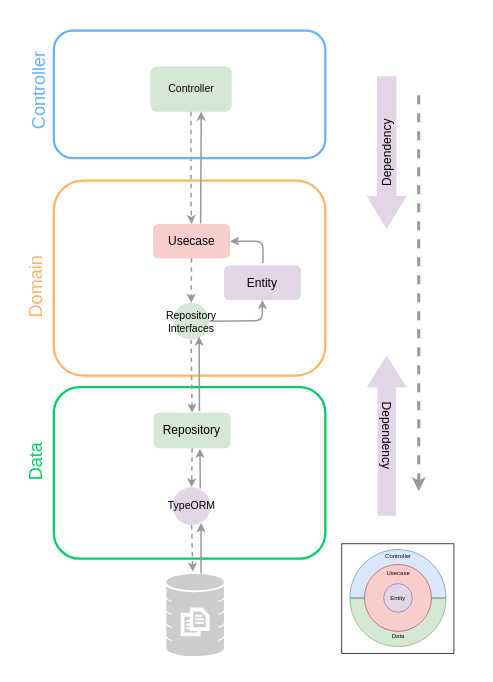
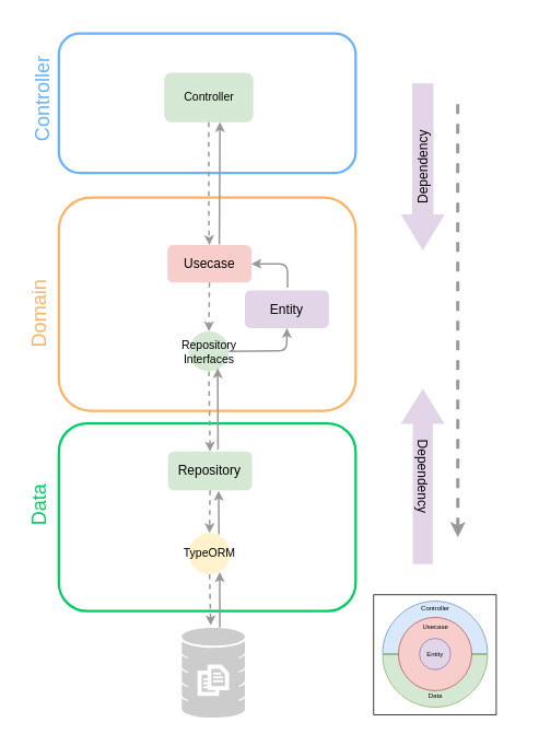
  <mxCell id="0" />
  <mxCell id="1" parent="0" />
  <mxCell id="2" value="" style="group" parent="1" vertex="1" connectable="0"><mxGeometry x="33.066" y="40.253" width="601.174" height="846.747" as="geometry" /></mxCell>
  <mxCell id="3" value="" style="rounded=1;whiteSpace=wrap;html=1;fillColor=#FFFFFF;fontColor=#333333;strokeWidth=3;strokeColor=#66B2FF;" parent="2" vertex="1"><mxGeometry x="38.13" width="361.87" height="170" as="geometry" /></mxCell>
  <mxCell id="4" style="edgeStyle=orthogonalEdgeStyle;rounded=0;orthogonalLoop=1;jettySize=auto;html=1;exitX=0.5;exitY=1;exitDx=0;exitDy=0;" parent="2" edge="1"><mxGeometry relative="1" as="geometry"><mxPoint x="240.123" y="293.613" as="sourcePoint" /><mxPoint x="240.123" y="293.613" as="targetPoint" /></mxGeometry></mxCell>
  <mxCell id="5" value="" style="rounded=1;whiteSpace=wrap;html=1;fillColor=#FFFFFF;fontColor=#333333;strokeWidth=3;strokeColor=#FFB366;" parent="2" vertex="1"><mxGeometry x="38.13" y="200" width="361.87" height="259.87" as="geometry" /></mxCell>
  <mxCell id="6" value="" style="rounded=1;whiteSpace=wrap;html=1;fillColor=#FFFFFF;fontColor=#333333;strokeWidth=3;strokeColor=#00CC66;" parent="2" vertex="1"><mxGeometry x="38.13" y="475.12" width="361.87" height="228.79" as="geometry" /></mxCell>
  <mxCell id="7" value="&lt;h2 style=&quot;font-size: 16px;&quot;&gt;&lt;font color=&quot;#000000&quot; style=&quot;font-weight: normal; font-size: 16px;&quot;&gt;Repository&lt;/font&gt;&lt;/h2&gt;" style="rounded=1;whiteSpace=wrap;html=1;fillColor=#d5e8d4;strokeColor=none;fontStyle=0;fontSize=16;" parent="2" vertex="1"><mxGeometry x="171.265" y="509.422" width="102.414" height="47.283" as="geometry" /></mxCell>
  <mxCell id="8" value="Controller" style="text;html=1;strokeColor=none;fillColor=none;align=center;verticalAlign=middle;whiteSpace=wrap;rounded=0;textDirection=ltr;direction=west;labelPosition=center;verticalLabelPosition=middle;horizontal=0;fontSize=24;fontColor=#66B2FF;" parent="2" vertex="1"><mxGeometry x="-3" y="-20" width="43.51" height="200" as="geometry" /></mxCell>
  <mxCell id="9" value="Domain" style="text;html=1;strokeColor=none;fillColor=none;align=center;verticalAlign=middle;whiteSpace=wrap;rounded=0;textDirection=ltr;direction=west;labelPosition=center;verticalLabelPosition=middle;horizontal=0;fontSize=24;fontColor=#FFB366;" parent="2" vertex="1"><mxGeometry y="280.088" width="30.505" height="122.021" as="geometry" /></mxCell>
  <mxCell id="10" value="Data" style="text;html=1;strokeColor=none;fillColor=none;align=center;verticalAlign=middle;whiteSpace=wrap;rounded=0;textDirection=ltr;direction=west;labelPosition=center;verticalLabelPosition=middle;horizontal=0;fontSize=24;fontColor=#00CC66;" parent="2" vertex="1"><mxGeometry x="-13" y="513.25" width="54.51" height="122.02" as="geometry" /></mxCell>
  <mxCell id="11" value="" style="html=1;aspect=fixed;strokeColor=none;shadow=0;align=center;verticalAlign=top;shape=mxgraph.gcp2.database_3;fontSize=20;fillColor=#CCCCCC;" parent="2" vertex="1"><mxGeometry x="187.93" y="724.1" width="77.07" height="110.1" as="geometry" /></mxCell>
  <mxCell id="12" value="&lt;h2 style=&quot;font-size: 16px;&quot;&gt;&lt;font color=&quot;#000000&quot; style=&quot;font-weight: normal; font-size: 16px;&quot;&gt;Usecase&lt;/font&gt;&lt;/h2&gt;" style="rounded=1;whiteSpace=wrap;html=1;fillColor=#f8cecc;strokeColor=none;fontStyle=0;fontSize=16;" parent="2" vertex="1"><mxGeometry x="170.502" y="257.815" width="102.414" height="45.758" as="geometry" /></mxCell>
  <mxCell id="13" value="&lt;font color=&quot;#000000&quot;&gt;Controller&lt;/font&gt;" style="rounded=1;whiteSpace=wrap;html=1;fontSize=14;align=center;verticalAlign=middle;fillColor=#d5e8d4;strokeColor=none;" parent="2" vertex="1"><mxGeometry x="166.575" y="47.814" width="108.629" height="60.248" as="geometry" /></mxCell>
  <mxCell id="14" value="" style="html=1;labelBackgroundColor=#ffffff;startArrow=none;startFill=0;startSize=6;endArrow=classic;endFill=1;endSize=6;jettySize=auto;orthogonalLoop=1;strokeWidth=2;dashed=1;fontSize=14;entryX=0.5;entryY=0;entryDx=0;entryDy=0;exitX=0.5;exitY=1;exitDx=0;exitDy=0;fontColor=#999999;strokeColor=#999999;" parent="2" source="12" target="21" edge="1"><mxGeometry width="60" height="60" relative="1" as="geometry"><mxPoint x="182.483" y="357.102" as="sourcePoint" /><mxPoint x="187.173" y="506.387" as="targetPoint" /><Array as="points" /></mxGeometry></mxCell>
  <mxCell id="15" value="" style="html=1;labelBackgroundColor=#ffffff;startArrow=none;startFill=0;startSize=6;endArrow=classic;endFill=1;endSize=6;jettySize=auto;orthogonalLoop=1;strokeWidth=4;dashed=1;fontSize=14;fontColor=#999999;strokeColor=#999999;exitX=0.5;exitY=1;exitDx=0;exitDy=0;" parent="2" edge="1"><mxGeometry width="60" height="60" relative="1" as="geometry"><mxPoint x="524.423" y="86.177" as="sourcePoint" /><mxPoint x="524.534" y="613.918" as="targetPoint" /></mxGeometry></mxCell>
- <mxCell id="16" value="&lt;font color=&quot;#000000&quot;&gt;TypeORM&lt;/font&gt;" style="ellipse;whiteSpace=wrap;html=1;aspect=fixed;rounded=1;fontSize=14;align=center;verticalAlign=middle;fillColor=#e1d5e7;strokeColor=none;" parent="2" vertex="1"><mxGeometry x="196.651" y="608.743" width="50.333" height="50.333" as="geometry" /></mxCell>
+ <mxCell id="16" value="&lt;font color=&quot;#000000&quot;&gt;TypeORM&lt;/font&gt;" style="ellipse;whiteSpace=wrap;html=1;aspect=fixed;rounded=1;fontSize=14;align=center;verticalAlign=middle;fillColor=#fff2cc;strokeColor=none;" parent="2" vertex="1"><mxGeometry x="196.651" y="608.743" width="50.333" height="50.333" as="geometry" /></mxCell>
  <mxCell id="17" value="" style="endArrow=classic;html=1;fontSize=14;fontColor=#000000;strokeColor=#999999;strokeWidth=2;entryX=0.602;entryY=1.013;entryDx=0;entryDy=0;exitX=0.729;exitY=0.03;exitDx=0;exitDy=0;entryPerimeter=0;exitPerimeter=0;" parent="2" source="16" target="7" edge="1"><mxGeometry width="50" height="50" relative="1" as="geometry"><mxPoint x="275.968" y="665.017" as="sourcePoint" /><mxPoint x="178.891" y="543.375" as="targetPoint" /><Array as="points" /></mxGeometry></mxCell>
  <mxCell id="18" value="" style="html=1;labelBackgroundColor=#ffffff;startArrow=none;startFill=0;startSize=6;endArrow=classic;endFill=1;endSize=6;jettySize=auto;orthogonalLoop=1;strokeWidth=2;dashed=1;fontSize=14;entryX=0.511;entryY=-0.026;entryDx=0;entryDy=0;exitX=0.5;exitY=1;exitDx=0;exitDy=0;fontColor=#999999;strokeColor=#999999;entryPerimeter=0;" parent="2" source="16" edge="1"><mxGeometry width="60" height="60" relative="1" as="geometry"><mxPoint x="207.978" y="596.378" as="sourcePoint" /><mxPoint x="223.313" y="721.237" as="targetPoint" /><Array as="points" /></mxGeometry></mxCell>
  <mxCell id="19" value="" style="html=1;labelBackgroundColor=#ffffff;startArrow=none;startFill=0;startSize=6;endArrow=classic;endFill=1;endSize=6;jettySize=auto;orthogonalLoop=1;strokeWidth=2;dashed=1;fontSize=14;entryX=0.5;entryY=0;entryDx=0;entryDy=0;exitX=0.5;exitY=1;exitDx=0;exitDy=0;fontColor=#999999;strokeColor=#999999;" parent="2" source="7" target="16" edge="1"><mxGeometry width="60" height="60" relative="1" as="geometry"><mxPoint x="207.978" y="596.378" as="sourcePoint" /><mxPoint x="152.636" y="629.933" as="targetPoint" /><Array as="points" /></mxGeometry></mxCell>
  <mxCell id="20" value="" style="html=1;labelBackgroundColor=#ffffff;startArrow=none;startFill=0;startSize=6;endArrow=classic;endFill=1;endSize=6;jettySize=auto;orthogonalLoop=1;strokeWidth=2;dashed=1;fontSize=14;entryX=0.5;entryY=0;entryDx=0;entryDy=0;exitX=0.5;exitY=1;exitDx=0;exitDy=0;fontColor=#999999;strokeColor=#999999;" parent="2" source="21" target="7" edge="1"><mxGeometry width="60" height="60" relative="1" as="geometry"><mxPoint x="178.129" y="334.032" as="sourcePoint" /><mxPoint x="211.483" y="390.975" as="targetPoint" /><Array as="points" /></mxGeometry></mxCell>
  <mxCell id="21" value="&lt;font&gt;Repository Interfaces&lt;/font&gt;" style="ellipse;whiteSpace=wrap;html=1;aspect=fixed;rounded=1;fontSize=14;align=center;verticalAlign=middle;fillColor=#d5e8d4;strokeColor=none;fontColor=#000000;" parent="2" vertex="1"><mxGeometry x="196.653" y="362.967" width="48.808" height="48.808" as="geometry" /></mxCell>
  <mxCell id="22" value="" style="endArrow=classic;html=1;fontSize=14;fontColor=#000000;strokeColor=#999999;strokeWidth=2;entryX=0.626;entryY=0.999;entryDx=0;entryDy=0;exitX=0.618;exitY=-0.015;exitDx=0;exitDy=0;exitPerimeter=0;entryPerimeter=0;" parent="2" source="12" target="13" edge="1"><mxGeometry width="50" height="50" relative="1" as="geometry"><mxPoint x="228.516" y="292.088" as="sourcePoint" /><mxPoint x="228.516" y="222.688" as="targetPoint" /><Array as="points" /></mxGeometry></mxCell>
  <mxCell id="23" value="" style="html=1;labelBackgroundColor=#ffffff;startArrow=none;startFill=0;startSize=6;endArrow=classic;endFill=1;endSize=6;jettySize=auto;orthogonalLoop=1;strokeWidth=2;dashed=1;fontSize=14;exitX=0.5;exitY=1;exitDx=0;exitDy=0;fontColor=#999999;strokeColor=#999999;entryX=0.5;entryY=0;entryDx=0;entryDy=0;" parent="2" source="13" target="12" edge="1"><mxGeometry width="60" height="60" relative="1" as="geometry"><mxPoint x="166.575" y="200" as="sourcePoint" /><mxPoint x="220.889" y="276.072" as="targetPoint" /><Array as="points"><mxPoint x="221.057" y="236.416" /></Array></mxGeometry></mxCell>
  <mxCell id="24" value="" style="endArrow=classic;html=1;fontSize=14;fontColor=#000000;strokeColor=#999999;strokeWidth=2;entryX=0.747;entryY=0.946;entryDx=0;entryDy=0;exitX=0.655;exitY=-0.003;exitDx=0;exitDy=0;exitPerimeter=0;entryPerimeter=0;" parent="2" target="16" edge="1"><mxGeometry width="50" height="50" relative="1" as="geometry"><mxPoint x="234.411" y="723.77" as="sourcePoint" /><mxPoint x="275.968" y="679.888" as="targetPoint" /><Array as="points" /></mxGeometry></mxCell>
  <mxCell id="25" value="Dependency" style="shape=singleArrow;direction=south;whiteSpace=wrap;html=1;fillColor=#e1d5e7;strokeColor=none;align=center;verticalAlign=middle;horizontal=0;fontColor=#000000;fontSize=16;arrowWidth=0.486;arrowSize=0.217;" parent="2" vertex="1"><mxGeometry x="455.134" y="61.01" width="53.384" height="203.622" as="geometry" /></mxCell>
  <mxCell id="26" value="Dependency" style="shape=singleArrow;direction=south;whiteSpace=wrap;html=1;fillColor=#e1d5e7;strokeColor=none;align=center;verticalAlign=middle;horizontal=0;fontColor=#000000;rotation=-180;fontSize=16;arrowWidth=0.457;arrowSize=0.2;" parent="2" vertex="1"><mxGeometry x="455.134" y="433.003" width="53.384" height="213.537" as="geometry" /></mxCell>
  <mxCell id="27" value="" style="rounded=0;whiteSpace=wrap;html=1;strokeColor=#000000;strokeWidth=1;fontSize=8;fontColor=#000000;fillColor=none;" parent="2" vertex="1"><mxGeometry x="421.93" y="684.03" width="149.47" height="146.25" as="geometry" /></mxCell>
  <mxCell id="28" value="" style="group" parent="2" vertex="1" connectable="0"><mxGeometry x="432.82" y="691.75" width="127.97" height="129.25" as="geometry" /></mxCell>
  <mxCell id="29" value="" style="verticalLabelPosition=bottom;verticalAlign=top;html=1;shape=mxgraph.basic.half_circle;fillColor=#d5e8d4;strokeColor=#82b366;" parent="28" vertex="1"><mxGeometry y="65.265" width="127.97" height="63.985" as="geometry" /></mxCell>
  <mxCell id="30" value="Data" style="text;strokeColor=none;fillColor=none;html=1;fontSize=8;fontStyle=0;verticalAlign=middle;align=center;fontColor=#000000;" parent="29" vertex="1"><mxGeometry x="31.992" y="44.79" width="63.985" height="12.797" as="geometry" /></mxCell>
  <mxCell id="31" value="" style="verticalLabelPosition=bottom;verticalAlign=top;html=1;shape=mxgraph.basic.half_circle;rotation=-180;fillColor=#dae8fc;strokeColor=#6c8ebf;" parent="28" vertex="1"><mxGeometry width="127.97" height="63.985" as="geometry" /></mxCell>
  <mxCell id="32" value="Controller" style="text;strokeColor=none;fillColor=none;html=1;fontSize=8;fontStyle=0;verticalAlign=middle;align=center;fontColor=#000000;" parent="31" vertex="1"><mxGeometry x="31.992" y="2.559" width="63.985" height="12.797" as="geometry" /></mxCell>
  <mxCell id="33" value="" style="ellipse;whiteSpace=wrap;html=1;aspect=fixed;fillColor=#f8cecc;strokeColor=#b85450;align=center;" parent="28" vertex="1"><mxGeometry x="19.318" y="19.762" width="89.336" height="89.336" as="geometry" /></mxCell>
  <mxCell id="34" value="&lt;font color=&quot;#000000&quot; style=&quot;font-size: 8px;&quot;&gt;Entity&lt;/font&gt;" style="ellipse;whiteSpace=wrap;html=1;aspect=fixed;fillColor=#e1d5e7;strokeColor=#9673a6;" parent="28" vertex="1"><mxGeometry x="44.912" y="45.369" width="38.135" height="38.135" as="geometry" /></mxCell>
  <mxCell id="35" value="Usecase" style="text;strokeColor=none;fillColor=none;html=1;fontSize=8;fontStyle=0;verticalAlign=middle;align=center;fontColor=#000000;" parent="28" vertex="1"><mxGeometry x="31.992" y="25.594" width="63.985" height="12.797" as="geometry" /></mxCell>
  <mxCell id="36" value="" style="endArrow=classic;html=1;fontSize=14;fontColor=#000000;strokeColor=#999999;strokeWidth=2;exitX=0.595;exitY=-0.047;exitDx=0;exitDy=0;entryX=0.72;entryY=0.92;entryDx=0;entryDy=0;entryPerimeter=0;exitPerimeter=0;" parent="2" source="7" target="21" edge="1"><mxGeometry width="50" height="50" relative="1" as="geometry"><mxPoint x="231.795" y="472.347" as="sourcePoint" /><mxPoint x="230.935" y="414.772" as="targetPoint" /><Array as="points" /></mxGeometry></mxCell>
  <mxCell id="37" value="&lt;h2 style=&quot;font-size: 16px;&quot;&gt;&lt;font color=&quot;#000000&quot; style=&quot;font-weight: normal; font-size: 16px;&quot;&gt;Entity&lt;/font&gt;&lt;/h2&gt;" style="rounded=1;whiteSpace=wrap;html=1;fillColor=#e1d5e7;strokeColor=none;fontStyle=0;fontSize=16;" parent="1" vertex="1"><mxGeometry x="298.068" y="353.458" width="102.414" height="45.758" as="geometry" /></mxCell>
  <mxCell id="38" value="" style="endArrow=classic;html=1;fontSize=14;fontColor=#000000;strokeColor=#999999;strokeWidth=2;exitX=1;exitY=0.5;exitDx=0;exitDy=0;entryX=0.5;entryY=1;entryDx=0;entryDy=0;" parent="1" source="21" target="37" edge="1"><mxGeometry width="50" height="50" relative="1" as="geometry"><mxPoint x="262.344" y="436.821" as="sourcePoint" /><mxPoint x="328.201" y="477.622" as="targetPoint" /><Array as="points"><mxPoint x="349" y="427" /></Array></mxGeometry></mxCell>
  <mxCell id="39" value="" style="endArrow=classic;html=1;fontSize=14;fontColor=#000000;strokeColor=#999999;strokeWidth=2;exitX=0.507;exitY=-0.076;exitDx=0;exitDy=0;entryX=1;entryY=0.5;entryDx=0;entryDy=0;exitPerimeter=0;" parent="1" source="37" target="12" edge="1"><mxGeometry width="50" height="50" relative="1" as="geometry"><mxPoint x="288.527" y="437.624" as="sourcePoint" /><mxPoint x="359.275" y="413.216" as="targetPoint" /><Array as="points"><mxPoint x="350" y="321" /></Array></mxGeometry></mxCell>
